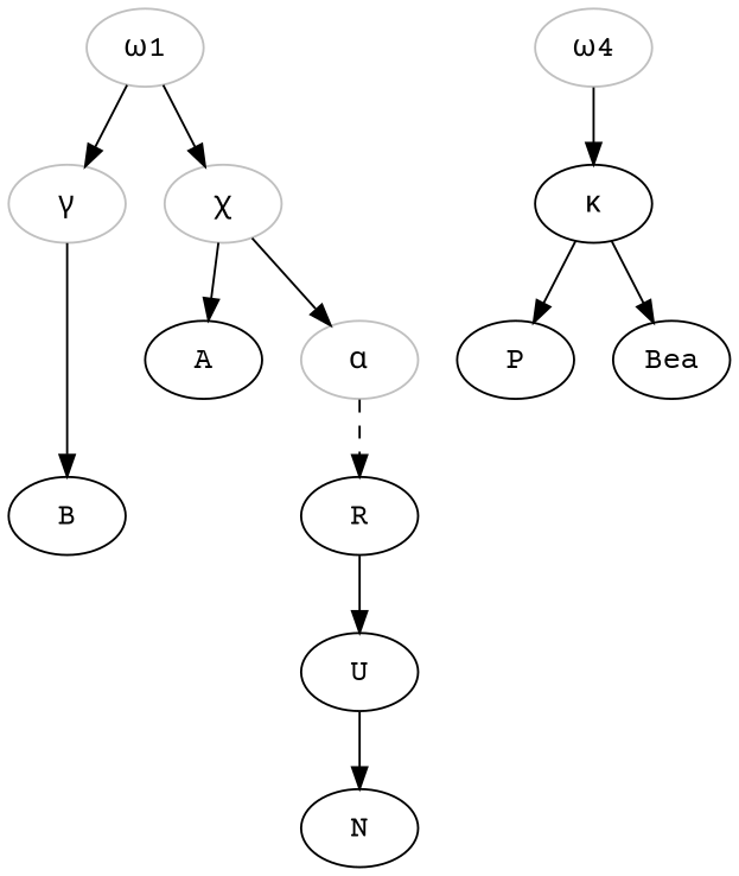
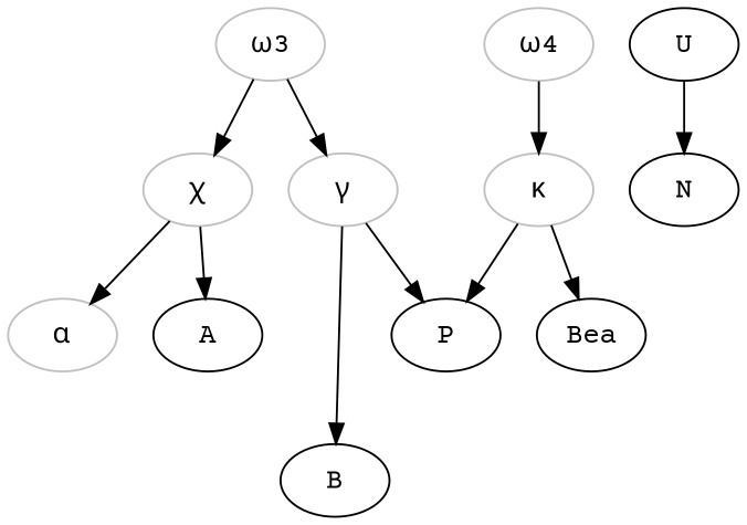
  digraph {
    fontname="Courier Prime"
    node [fontname="Courier Prime"]
    edge [fontname="Courier Prime"]
-   n1 [color=grey label="ω1"]
+   n1 [color=grey label="ω3"]
    n2 [color=grey label="γ"]
    n3 [color=grey label="χ"]
    n4 [label=B]
    n5 [label=P]
    n6 [label=A]
    n7 [color=grey label="α"]
-   n8 [label=R]
    n9 [label=U]
    n10 [color=grey label="ω4"]
-   n11 [color=black label="κ"]
+   n11 [color=grey label="κ"]
    n12 [label=Bea]
    n13 [label=N]
    n1 -> n2
    n1 -> n3
    n2 -> n4 [minlen=2]
+   n2 -> n5
    n3 -> n6
    n3 -> n7
-   n7 -> n8 [style=dashed]
-   n8 -> n9
    n9 -> n13
    n10 -> n11
    n11 -> n5
    n11 -> n12
  }
